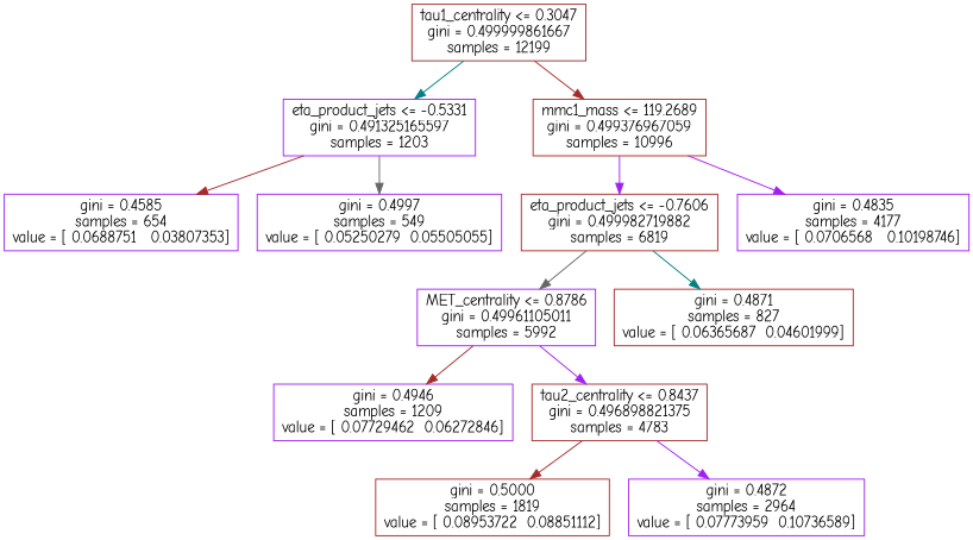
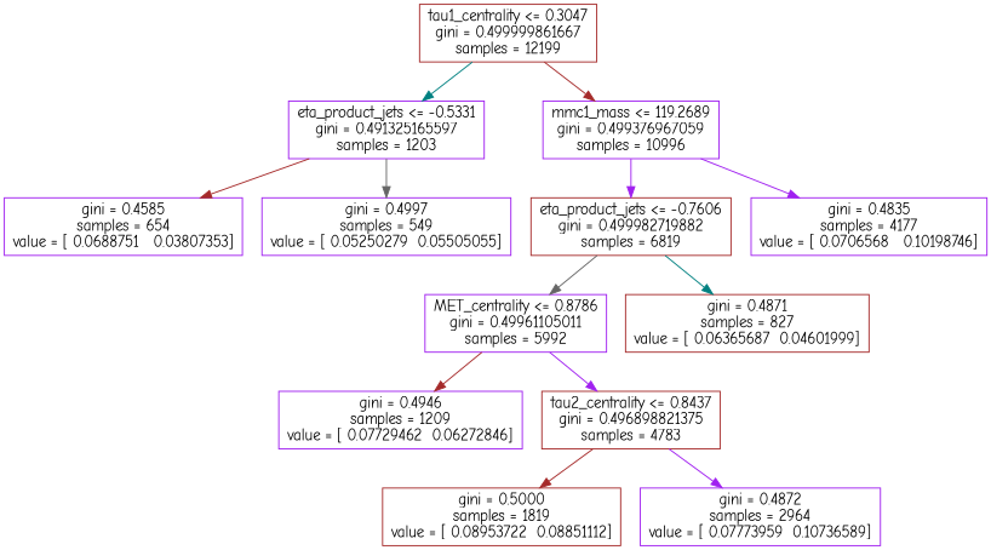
  digraph {
    fontname="Comic Neue"
    node [shape=box color=purple fontname="Comic Neue"]
    edge [color=brown fontname="Comic Neue"]
    n1 [label="tau1_centrality <= 0.3047\ngini = 0.499999861667\nsamples = 12199" color=brown]
    n2 [label="eta_product_jets <= -0.5331\ngini = 0.491325165597\nsamples = 1203"]
-   n3 [label="mmc1_mass <= 119.2689\ngini = 0.499376967059\nsamples = 10996" color=brown]
+   n3 [label="mmc1_mass <= 119.2689\ngini = 0.499376967059\nsamples = 10996"]
    n4 [label="gini = 0.4585\nsamples = 654\nvalue = [ 0.0688751   0.03807353]"]
    n5 [label="gini = 0.4997\nsamples = 549\nvalue = [ 0.05250279  0.05505055]"]
    n6 [label="eta_product_jets <= -0.7606\ngini = 0.499982719882\nsamples = 6819" color=brown]
    n7 [label="gini = 0.4835\nsamples = 4177\nvalue = [ 0.0706568   0.10198746]"]
    n8 [label="MET_centrality <= 0.8786\ngini = 0.49961105011\nsamples = 5992"]
    n9 [label="gini = 0.4871\nsamples = 827\nvalue = [ 0.06365687  0.04601999]" color=brown]
    n10 [label="gini = 0.4946\nsamples = 1209\nvalue = [ 0.07729462  0.06272846]"]
    n11 [label="tau2_centrality <= 0.8437\ngini = 0.496898821375\nsamples = 4783" color=brown]
    n12 [label="gini = 0.5000\nsamples = 1819\nvalue = [ 0.08953722  0.08851112]" color=brown]
    n13 [label="gini = 0.4872\nsamples = 2964\nvalue = [ 0.07773959  0.10736589]"]
    n1 -> n2 [color=teal]
    n1 -> n3
    n2 -> n4
    n2 -> n5 [color=gray40]
    n3 -> n6 [color=purple]
    n3 -> n7 [color=purple]
    n6 -> n8 [color=gray40]
    n6 -> n9 [color=teal]
    n8 -> n10
    n8 -> n11 [color=purple]
    n11 -> n12
    n11 -> n13 [color=purple]
  }
